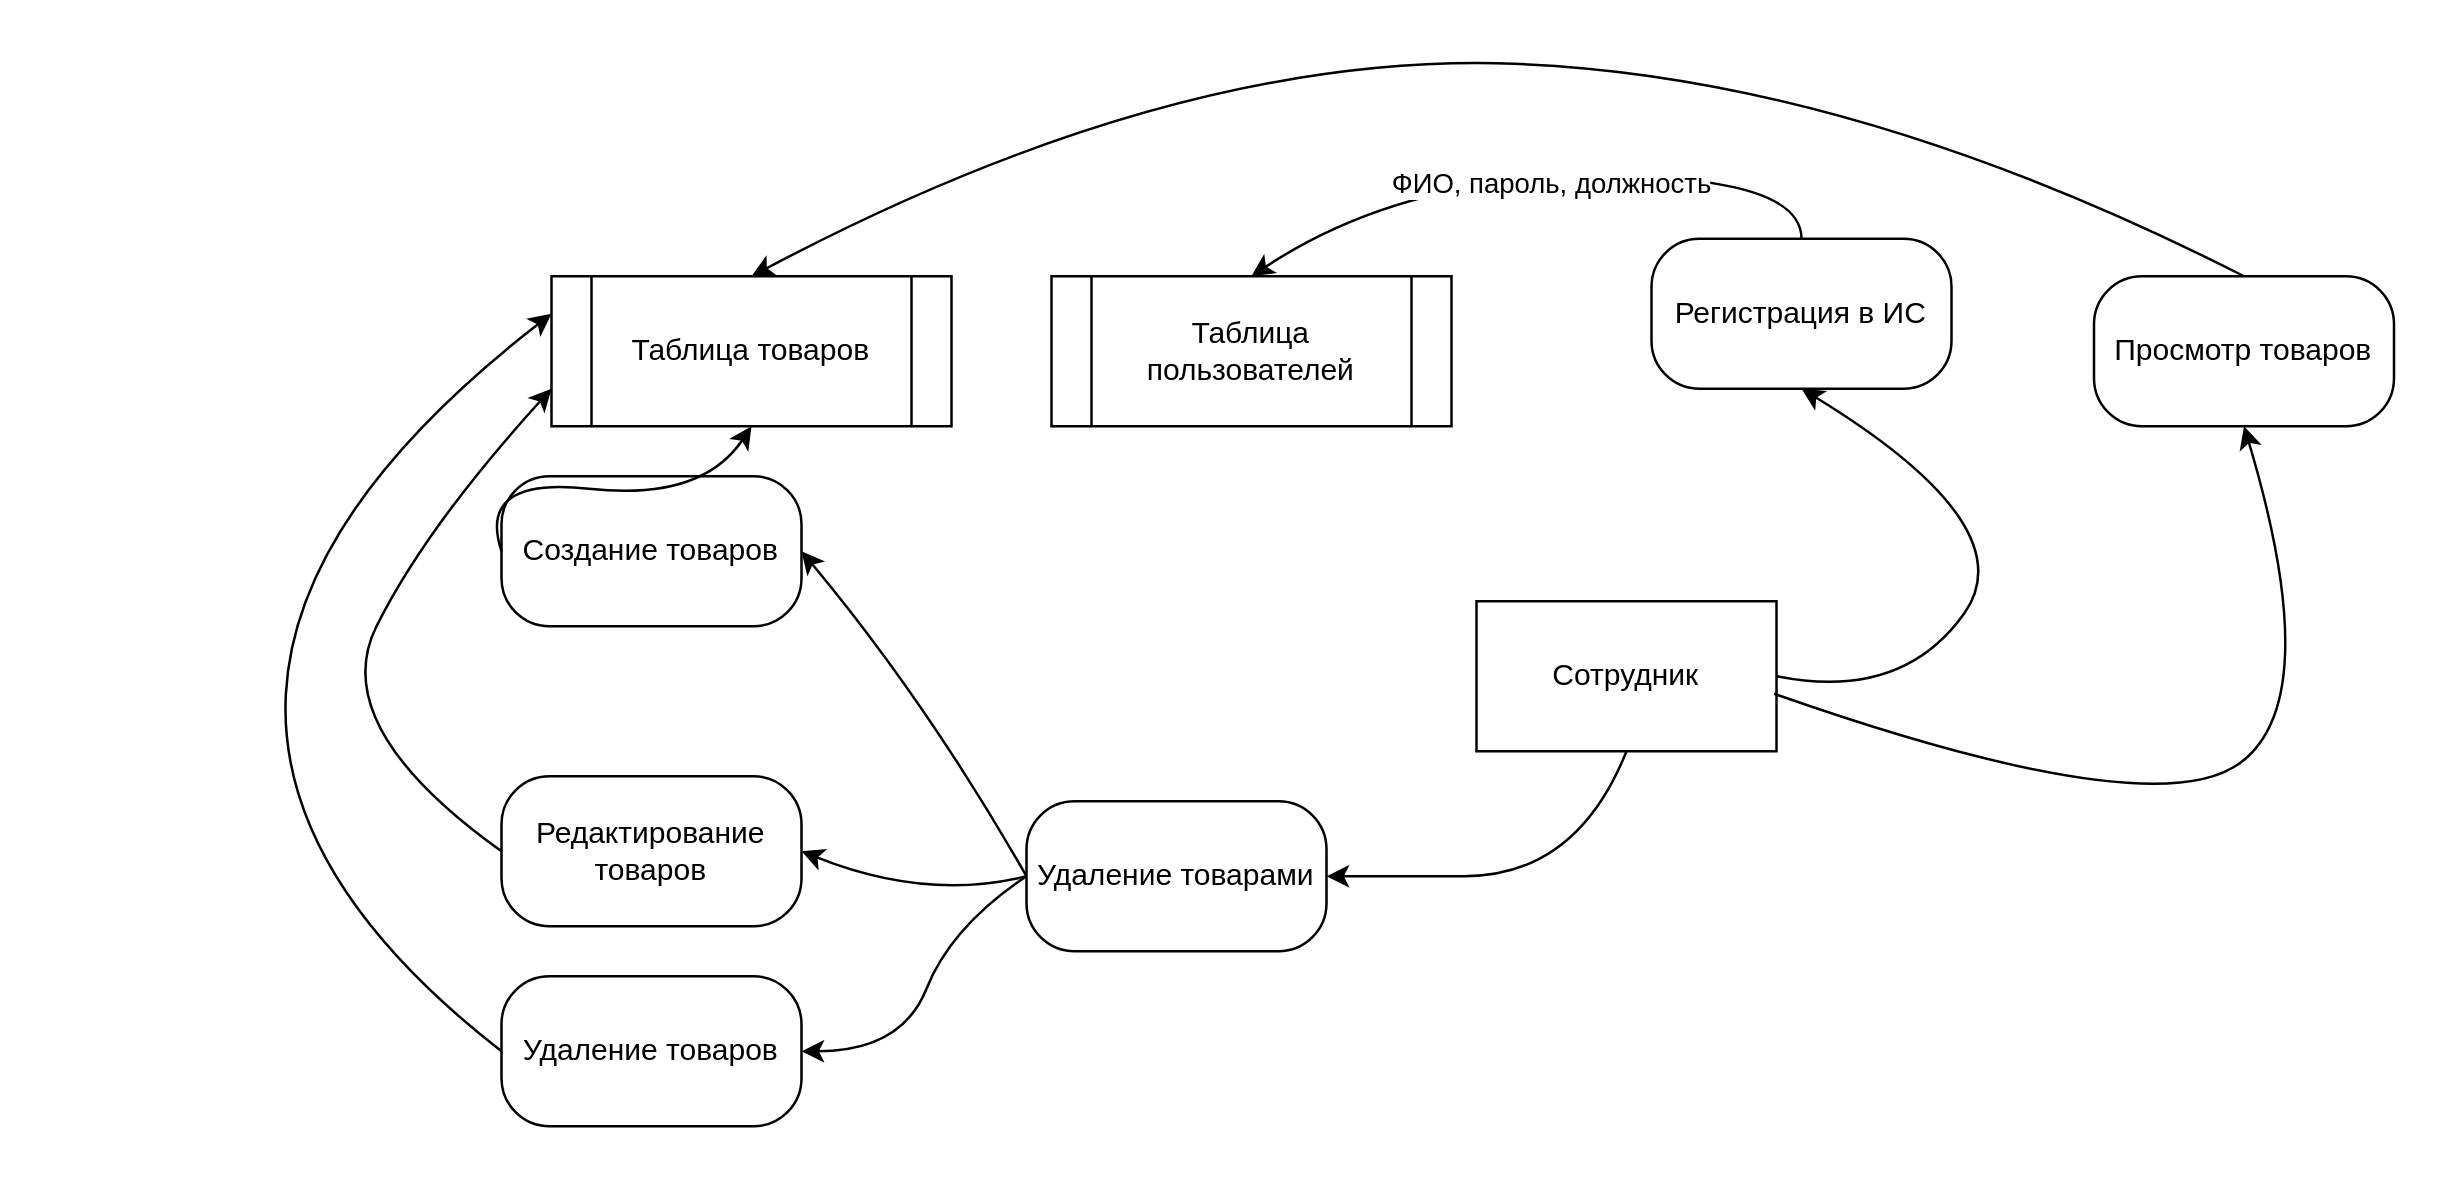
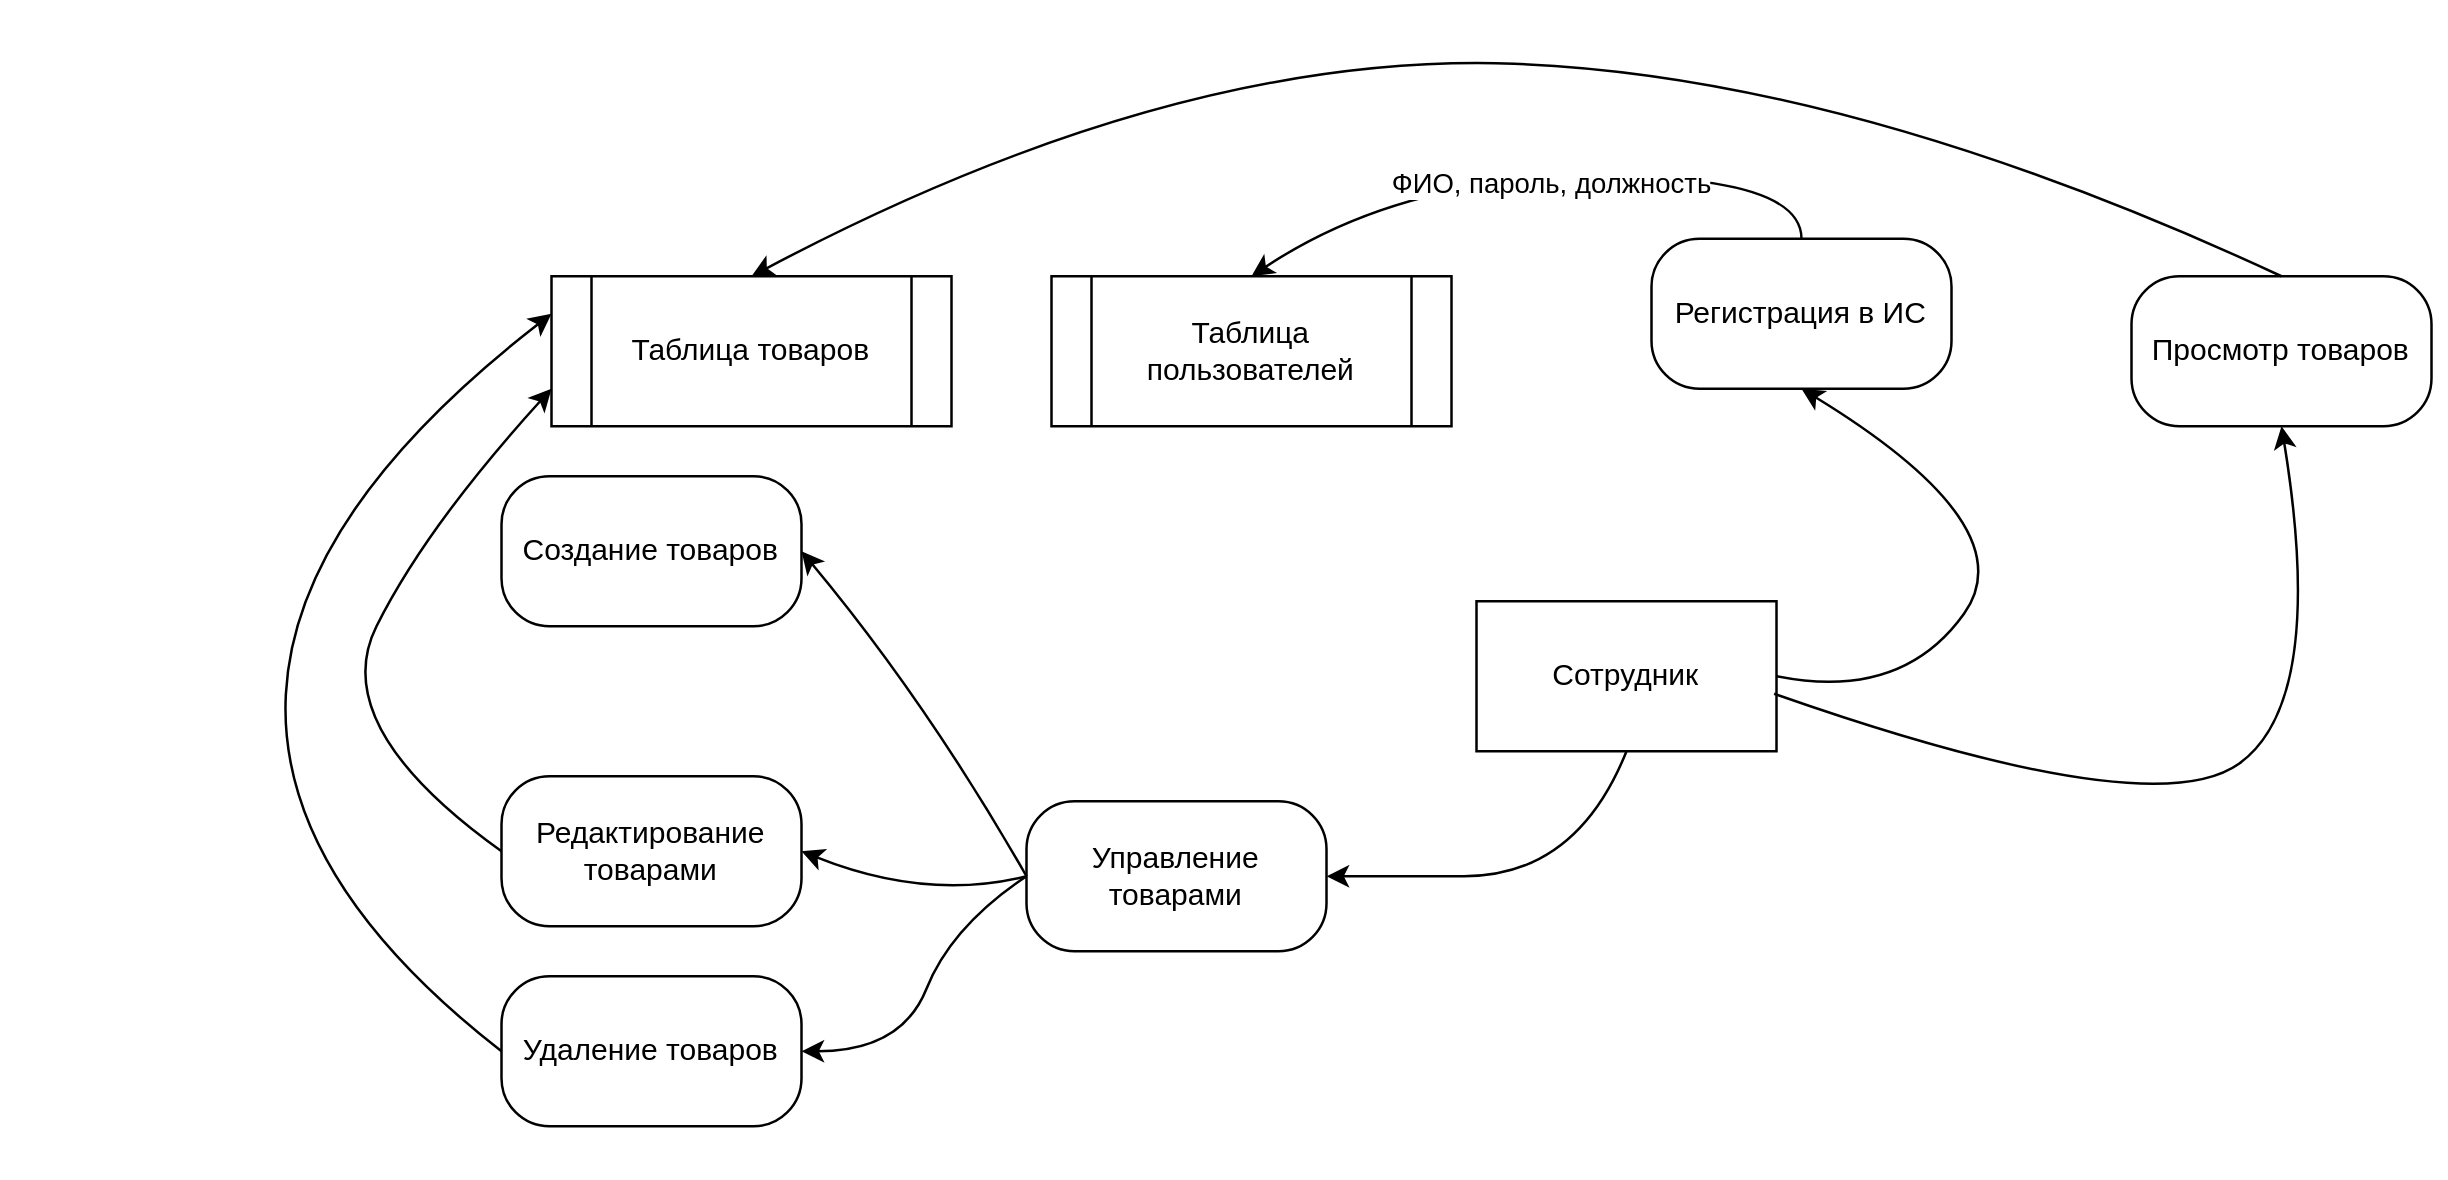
  <mxCell id="0" />
  <mxCell id="1" parent="0" />
  <mxCell id="2" value="Сотрудник" style="rounded=0;whiteSpace=wrap;html=1;" vertex="1" parent="1"><mxGeometry x="590" y="240" width="120" height="60" as="geometry" /></mxCell>
  <mxCell id="3" value="Регистрация в ИС" style="rounded=1;whiteSpace=wrap;html=1;arcSize=32;" vertex="1" parent="1"><mxGeometry x="660" y="95" width="120" height="60" as="geometry" /></mxCell>
  <mxCell id="4" value="Таблица пользователей" style="shape=process;whiteSpace=wrap;html=1;backgroundOutline=1;" vertex="1" parent="1"><mxGeometry x="420" y="110" width="160" height="60" as="geometry" /></mxCell>
  <mxCell id="5" value="Таблица товаров" style="shape=process;whiteSpace=wrap;html=1;backgroundOutline=1;" vertex="1" parent="1"><mxGeometry x="220" y="110" width="160" height="60" as="geometry" /></mxCell>
- <mxCell id="6" value="Просмотр товаров" style="rounded=1;whiteSpace=wrap;html=1;arcSize=32;" vertex="1" parent="1"><mxGeometry x="837" y="110" width="120" height="60" as="geometry" /></mxCell>
+ <mxCell id="6" value="Просмотр товаров" style="rounded=1;whiteSpace=wrap;html=1;arcSize=32;" vertex="1" parent="1"><mxGeometry x="852" y="110" width="120" height="60" as="geometry" /></mxCell>
  <mxCell id="7" value="Создание товаров" style="rounded=1;whiteSpace=wrap;html=1;arcSize=32;" vertex="1" parent="1"><mxGeometry x="200" y="190" width="120" height="60" as="geometry" /></mxCell>
- <mxCell id="8" value="Редактирование товаров" style="rounded=1;whiteSpace=wrap;html=1;arcSize=32;" vertex="1" parent="1"><mxGeometry x="200" y="310" width="120" height="60" as="geometry" /></mxCell>
+ <mxCell id="8" value="Редактирование товарами" style="rounded=1;whiteSpace=wrap;html=1;arcSize=32;" vertex="1" parent="1"><mxGeometry x="200" y="310" width="120" height="60" as="geometry" /></mxCell>
  <mxCell id="9" value="Удаление товаров" style="rounded=1;whiteSpace=wrap;html=1;arcSize=32;" vertex="1" parent="1"><mxGeometry x="200" y="390" width="120" height="60" as="geometry" /></mxCell>
  <mxCell id="10" value="" style="curved=1;endArrow=classic;html=1;rounded=0;entryX=0.5;entryY=1;entryDx=0;entryDy=0;exitX=0.992;exitY=0.617;exitDx=0;exitDy=0;exitPerimeter=0;" edge="1" parent="1" source="2" target="6"><mxGeometry width="50" height="50" relative="1" as="geometry"><mxPoint x="520" y="270" as="sourcePoint" /><mxPoint x="570" y="220" as="targetPoint" /><Array as="points"><mxPoint x="860" y="330" /><mxPoint x="930" y="280" /></Array></mxGeometry></mxCell>
  <mxCell id="11" value="" style="curved=1;endArrow=classic;html=1;rounded=0;exitX=1;exitY=0.5;exitDx=0;exitDy=0;entryX=0.5;entryY=1;entryDx=0;entryDy=0;" edge="1" parent="1" source="2" target="3"><mxGeometry width="50" height="50" relative="1" as="geometry"><mxPoint x="520" y="270" as="sourcePoint" /><mxPoint x="570" y="220" as="targetPoint" /><Array as="points"><mxPoint x="760" y="280" /><mxPoint x="810" y="210" /></Array></mxGeometry></mxCell>
  <mxCell id="12" value="" style="curved=1;endArrow=classic;html=1;rounded=0;exitX=0.5;exitY=0;exitDx=0;exitDy=0;entryX=0.5;entryY=0;entryDx=0;entryDy=0;" edge="1" parent="1" source="6" target="5"><mxGeometry width="50" height="50" relative="1" as="geometry"><mxPoint x="520" y="270" as="sourcePoint" /><mxPoint x="570" y="220" as="targetPoint" /><Array as="points"><mxPoint x="740" y="30" /><mxPoint x="470" y="20" /></Array></mxGeometry></mxCell>
  <mxCell id="13" value="" style="curved=1;endArrow=classic;html=1;rounded=0;exitX=0.5;exitY=0;exitDx=0;exitDy=0;entryX=0.5;entryY=0;entryDx=0;entryDy=0;" edge="1" parent="1" source="3" target="4"><mxGeometry width="50" height="50" relative="1" as="geometry"><mxPoint x="540" y="250" as="sourcePoint" /><mxPoint x="570" y="220" as="targetPoint" /><Array as="points"><mxPoint x="720" y="70" /><mxPoint x="560" y="70" /></Array></mxGeometry></mxCell>
  <mxCell id="14" value="ФИО, пароль, должность" style="edgeLabel;html=1;align=center;verticalAlign=middle;resizable=0;points=[];" vertex="1" connectable="0" parent="13"><mxGeometry x="-0.022" y="2" relative="1" as="geometry"><mxPoint as="offset" /></mxGeometry></mxCell>
- <mxCell id="15" value="Удаление товарами" style="rounded=1;whiteSpace=wrap;html=1;arcSize=32;" vertex="1" parent="1"><mxGeometry x="410" y="320" width="120" height="60" as="geometry" /></mxCell>
+ <mxCell id="15" value="Управление товарами" style="rounded=1;whiteSpace=wrap;html=1;arcSize=32;" vertex="1" parent="1"><mxGeometry x="410" y="320" width="120" height="60" as="geometry" /></mxCell>
  <mxCell id="16" value="" style="curved=1;endArrow=classic;html=1;rounded=0;exitX=0.5;exitY=1;exitDx=0;exitDy=0;entryX=1;entryY=0.5;entryDx=0;entryDy=0;" edge="1" parent="1" source="2" target="15"><mxGeometry width="50" height="50" relative="1" as="geometry"><mxPoint x="520" y="330" as="sourcePoint" /><mxPoint x="570" y="280" as="targetPoint" /><Array as="points"><mxPoint x="630" y="350" /><mxPoint x="540" y="350" /></Array></mxGeometry></mxCell>
  <mxCell id="17" value="" style="curved=1;endArrow=classic;html=1;rounded=0;entryX=1;entryY=0.5;entryDx=0;entryDy=0;exitX=0;exitY=0.5;exitDx=0;exitDy=0;" edge="1" parent="1" source="15" target="7"><mxGeometry width="50" height="50" relative="1" as="geometry"><mxPoint x="520" y="330" as="sourcePoint" /><mxPoint x="570" y="280" as="targetPoint" /><Array as="points"><mxPoint x="370" y="280" /></Array></mxGeometry></mxCell>
  <mxCell id="18" value="" style="curved=1;endArrow=classic;html=1;rounded=0;entryX=1;entryY=0.5;entryDx=0;entryDy=0;exitX=0;exitY=0.5;exitDx=0;exitDy=0;" edge="1" parent="1" source="15" target="8"><mxGeometry width="50" height="50" relative="1" as="geometry"><mxPoint x="410" y="430" as="sourcePoint" /><mxPoint x="320" y="340" as="targetPoint" /><Array as="points"><mxPoint x="370" y="360" /></Array></mxGeometry></mxCell>
  <mxCell id="19" value="" style="curved=1;endArrow=classic;html=1;rounded=0;entryX=1;entryY=0.5;entryDx=0;entryDy=0;exitX=0;exitY=0.5;exitDx=0;exitDy=0;" edge="1" parent="1" source="15" target="9"><mxGeometry width="50" height="50" relative="1" as="geometry"><mxPoint x="520" y="330" as="sourcePoint" /><mxPoint x="570" y="280" as="targetPoint" /><Array as="points"><mxPoint x="380" y="370" /><mxPoint x="360" y="420" /></Array></mxGeometry></mxCell>
- <mxCell id="20" value="" style="curved=1;endArrow=classic;html=1;rounded=0;exitX=0;exitY=0.5;exitDx=0;exitDy=0;entryX=0.5;entryY=1;entryDx=0;entryDy=0;" edge="1" parent="1" source="7" target="5"><mxGeometry width="50" height="50" relative="1" as="geometry"><mxPoint x="370" y="300" as="sourcePoint" /><mxPoint x="420" y="250" as="targetPoint" /><Array as="points"><mxPoint x="190" y="190" /><mxPoint x="280" y="200" /></Array></mxGeometry></mxCell>
  <mxCell id="21" value="" style="curved=1;endArrow=classic;html=1;rounded=0;exitX=0;exitY=0.5;exitDx=0;exitDy=0;entryX=0;entryY=0.75;entryDx=0;entryDy=0;" edge="1" parent="1" source="8" target="5"><mxGeometry width="50" height="50" relative="1" as="geometry"><mxPoint x="370" y="300" as="sourcePoint" /><mxPoint x="420" y="250" as="targetPoint" /><Array as="points"><mxPoint y="290" x="130" /><mxPoint x="170" y="210" /></Array></mxGeometry></mxCell>
  <mxCell id="22" value="" style="curved=1;endArrow=classic;html=1;rounded=0;exitX=0;exitY=0.5;exitDx=0;exitDy=0;entryX=0;entryY=0.25;entryDx=0;entryDy=0;" edge="1" parent="1" source="9" target="5"><mxGeometry width="50" height="50" relative="1" as="geometry"><mxPoint x="190" y="420" as="sourcePoint" /><mxPoint x="420" y="250" as="targetPoint" /><Array as="points"><mxPoint x="20" y="280" /></Array></mxGeometry></mxCell>
